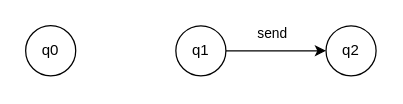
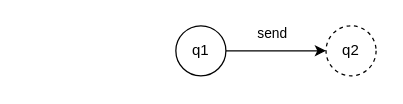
  <mxCell id="0" />
  <mxCell id="1" parent="0" />
- <mxCell id="2" value="q0" style="ellipse;whiteSpace=wrap;html=1;aspect=fixed;" vertex="1" parent="1"><mxGeometry x="20" y="20" width="40" height="40" as="geometry" /></mxCell>
  <mxCell id="3" style="edgeStyle=orthogonalEdgeStyle;rounded=0;orthogonalLoop=1;jettySize=auto;html=1;" edge="1" parent="1" source="5" target="6"><mxGeometry relative="1" as="geometry" /></mxCell>
  <mxCell id="4" value="send" style="edgeLabel;html=1;align=center;verticalAlign=middle;resizable=0;points=[];" vertex="1" connectable="0" parent="3"><mxGeometry x="0.287" y="2" relative="1" as="geometry"><mxPoint x="-15" y="-13" as="offset" /></mxGeometry></mxCell>
  <mxCell id="5" value="q1" style="ellipse;whiteSpace=wrap;html=1;aspect=fixed;" vertex="1" parent="1"><mxGeometry x="140" y="20.05" width="40" height="40" as="geometry" /></mxCell>
- <mxCell id="6" value="q2" style="ellipse;whiteSpace=wrap;html=1;aspect=fixed;" vertex="1" parent="1"><mxGeometry x="260" y="20.05" width="40" height="40" as="geometry" /></mxCell>
+ <mxCell id="6" value="q2" style="ellipse;whiteSpace=wrap;html=1;aspect=fixed;dashed=1;" vertex="1" parent="1"><mxGeometry x="260" y="20.05" width="40" height="40" as="geometry" /></mxCell>
